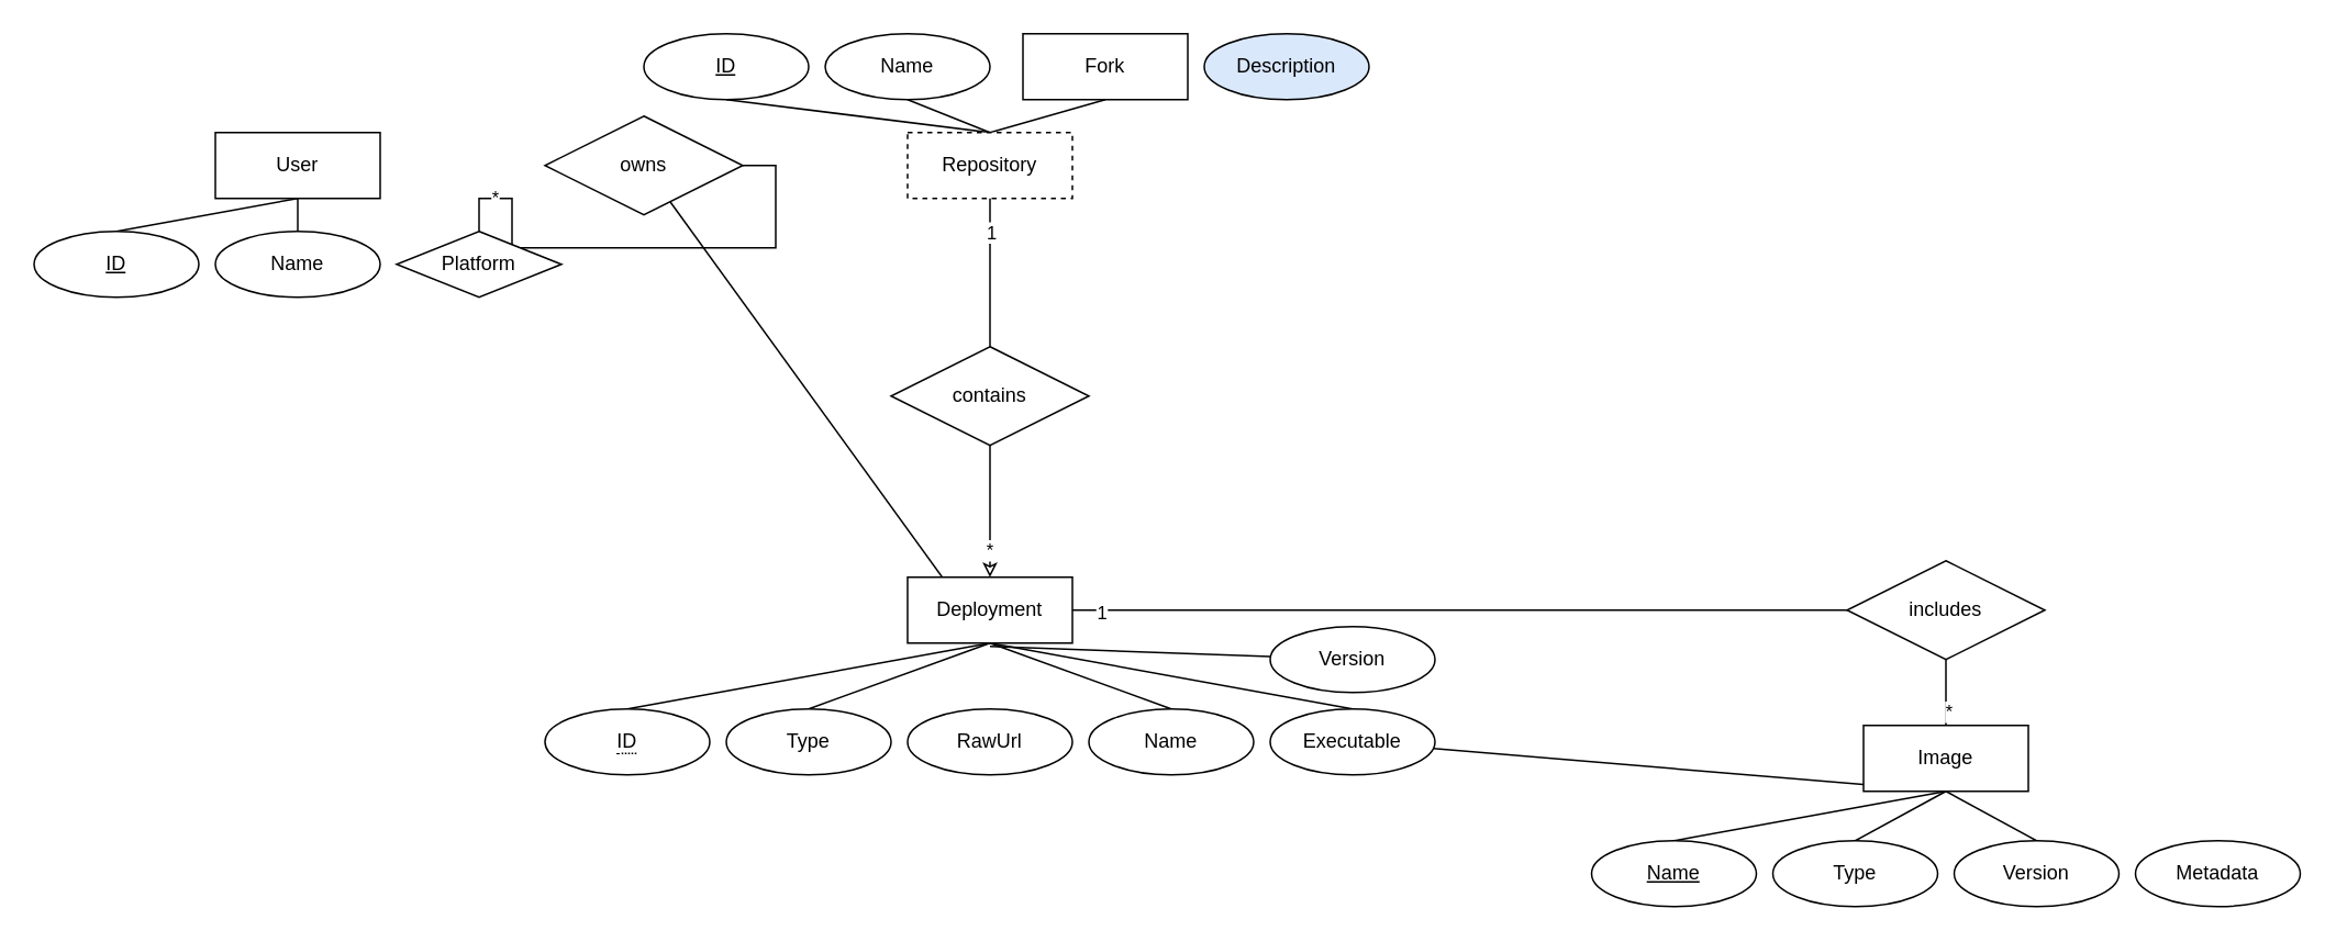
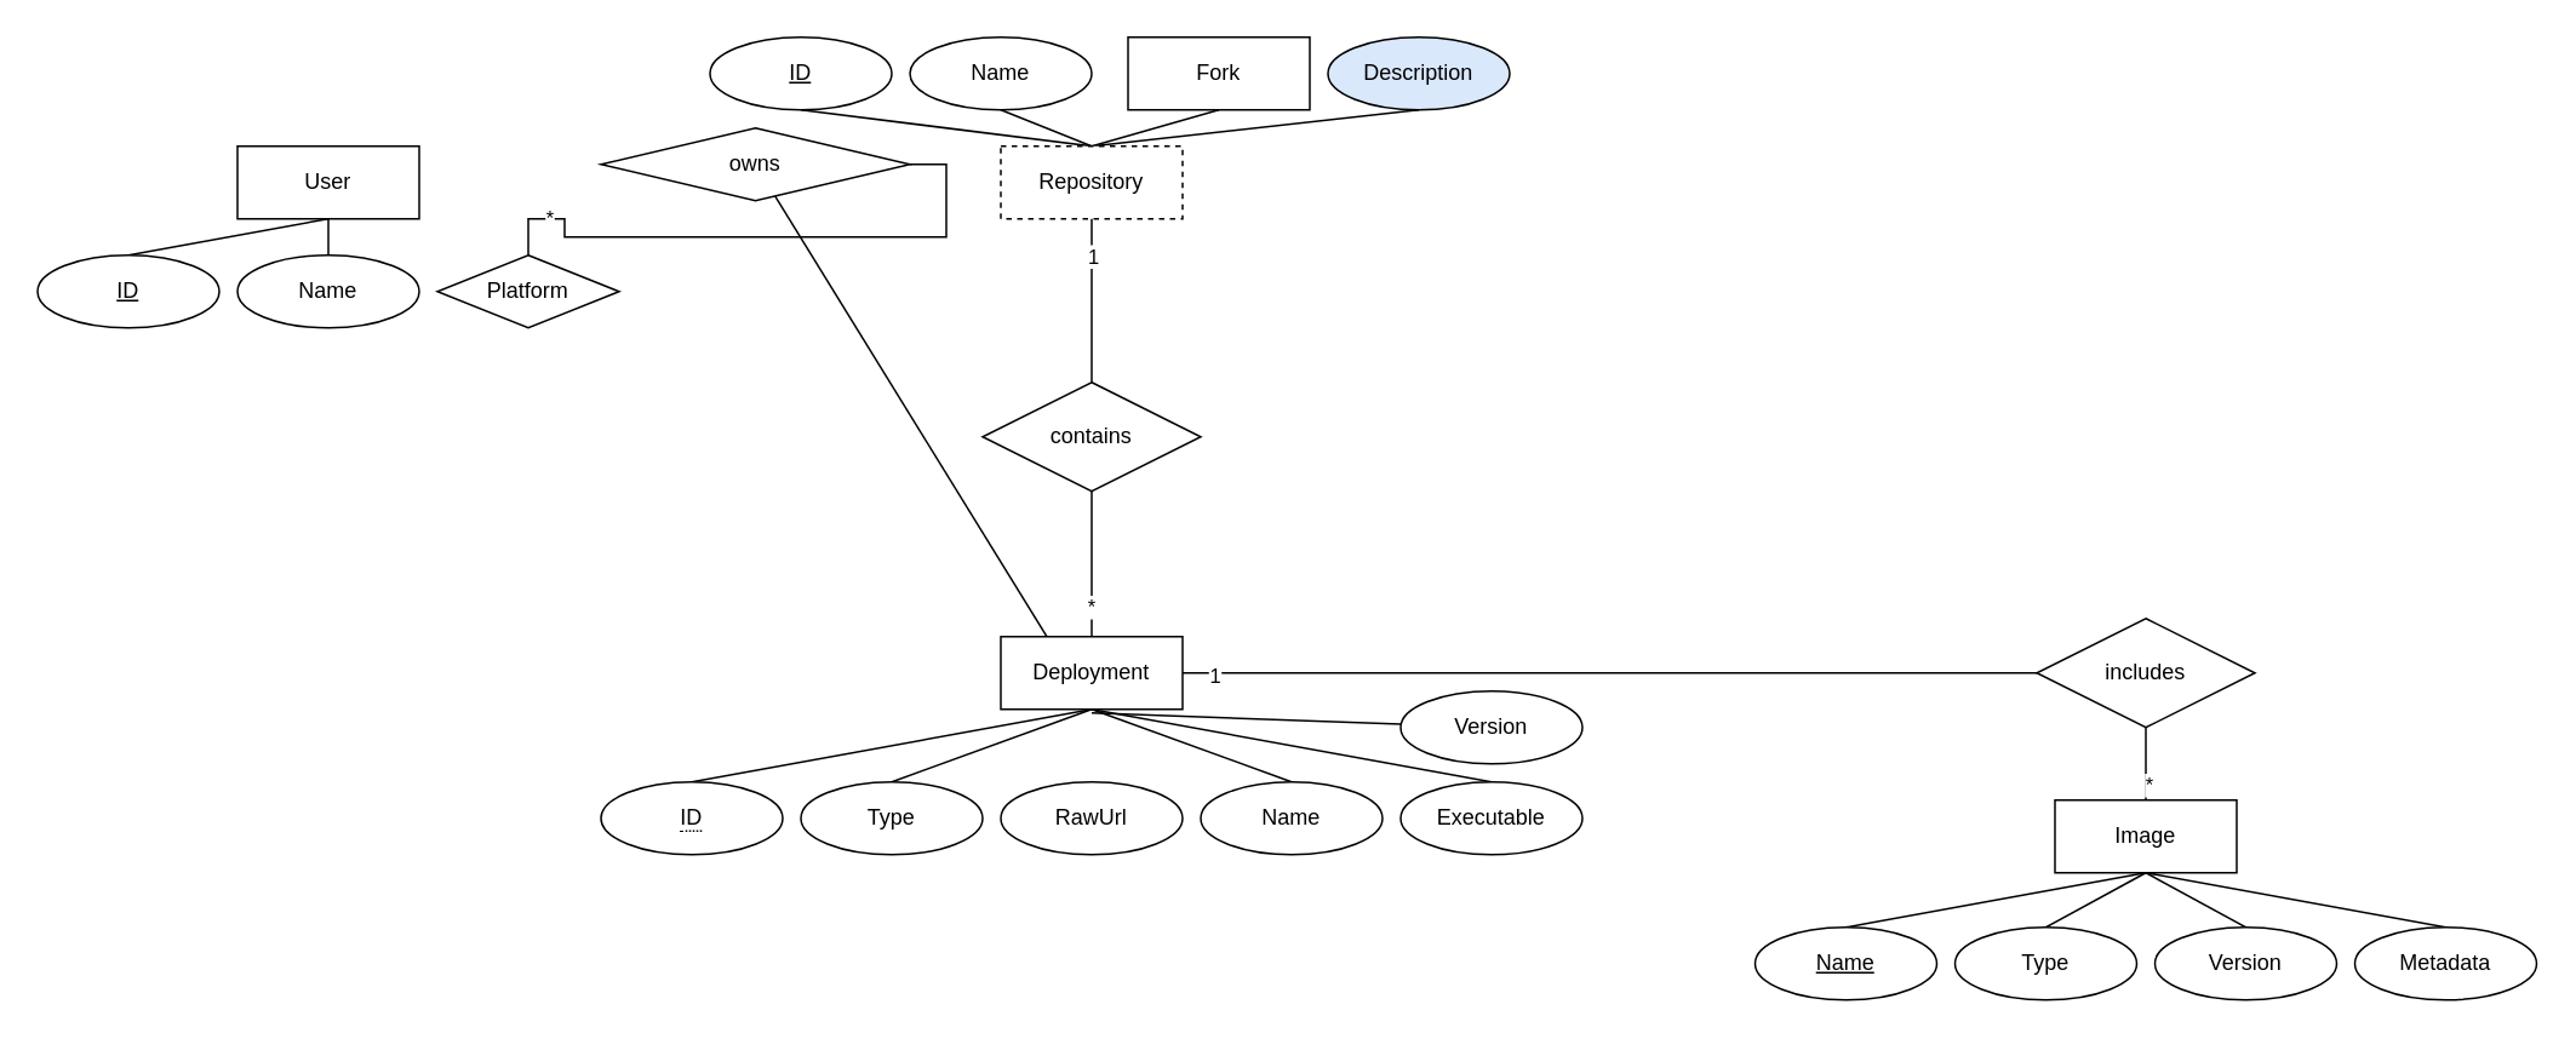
  <mxCell id="0" />
  <mxCell id="1" parent="0" />
  <mxCell id="2" style="edgeStyle=none;rounded=0;orthogonalLoop=1;jettySize=auto;html=1;exitX=0.5;exitY=1;exitDx=0;exitDy=0;entryX=0.5;entryY=0;entryDx=0;entryDy=0;endArrow=none;endFill=0;" edge="1" parent="1" source="4" target="14"><mxGeometry relative="1" as="geometry" /></mxCell>
  <mxCell id="3" style="edgeStyle=none;rounded=0;orthogonalLoop=1;jettySize=auto;html=1;exitX=0.5;exitY=1;exitDx=0;exitDy=0;entryX=0.5;entryY=0;entryDx=0;entryDy=0;endArrow=none;endFill=0;" edge="1" parent="1" source="4" target="15"><mxGeometry relative="1" as="geometry" /></mxCell>
  <mxCell id="4" value="User" style="whiteSpace=wrap;html=1;align=center;" vertex="1" parent="1"><mxGeometry x="130" y="80" width="100" height="40" as="geometry" /></mxCell>
  <mxCell id="5" style="rounded=0;orthogonalLoop=1;jettySize=auto;html=1;exitX=0.5;exitY=1;exitDx=0;exitDy=0;entryX=0.5;entryY=1;entryDx=0;entryDy=0;endArrow=none;endFill=0;" edge="1" parent="1" source="11" target="16"><mxGeometry relative="1" as="geometry"><Array as="points"><mxPoint x="600" y="80" /></Array></mxGeometry></mxCell>
  <mxCell id="6" style="edgeStyle=none;rounded=0;orthogonalLoop=1;jettySize=auto;html=1;exitX=0.5;exitY=0;exitDx=0;exitDy=0;entryX=0.5;entryY=1;entryDx=0;entryDy=0;endArrow=none;endFill=0;" edge="1" parent="1" source="11" target="17"><mxGeometry relative="1" as="geometry" /></mxCell>
  <mxCell id="7" style="edgeStyle=none;rounded=0;orthogonalLoop=1;jettySize=auto;html=1;exitX=0.5;exitY=1;exitDx=0;exitDy=0;entryX=0.5;entryY=0;entryDx=0;entryDy=0;endArrow=none;endFill=0;" edge="1" parent="1" source="11" target="32"><mxGeometry relative="1" as="geometry"><Array as="points" /></mxGeometry></mxCell>
  <mxCell id="8" value="1" style="edgeLabel;html=1;align=center;verticalAlign=middle;resizable=0;points=[];" vertex="1" connectable="0" parent="7"><mxGeometry x="-0.554" y="-1" relative="1" as="geometry"><mxPoint x="1" as="offset" /></mxGeometry></mxCell>
  <mxCell id="9" style="edgeStyle=none;rounded=0;orthogonalLoop=1;jettySize=auto;html=1;exitX=0.5;exitY=0;exitDx=0;exitDy=0;entryX=0.5;entryY=1;entryDx=0;entryDy=0;endArrow=none;endFill=0;" edge="1" parent="1" source="11" target="33"><mxGeometry relative="1" as="geometry" /></mxCell>
+ <mxCell id="10" style="edgeStyle=none;rounded=0;orthogonalLoop=1;jettySize=auto;html=1;exitX=0.5;exitY=0;exitDx=0;exitDy=0;entryX=0.5;entryY=1;entryDx=0;entryDy=0;endArrow=none;endFill=0;" edge="1" parent="1" source="11" target="34"><mxGeometry relative="1" as="geometry" /></mxCell>
  <mxCell id="11" value="Repository" style="whiteSpace=wrap;html=1;align=center;dashed=1;" vertex="1" parent="1"><mxGeometry x="550" y="80" width="100" height="40" as="geometry" /></mxCell>
  <mxCell id="12" value="*" style="edgeStyle=orthogonalEdgeStyle;rounded=0;orthogonalLoop=1;jettySize=auto;html=1;exitX=1;exitY=0.5;exitDx=0;exitDy=0;endArrow=none;endFill=0;" edge="1" parent="1" source="13" target="37"><mxGeometry x="0.8" relative="1" as="geometry"><mxPoint as="offset" /></mxGeometry></mxCell>
- <mxCell id="13" value="owns" style="shape=rhombus;perimeter=rhombusPerimeter;whiteSpace=wrap;html=1;align=center;" vertex="1" parent="1"><mxGeometry x="330" y="70" width="120" height="60" as="geometry" /></mxCell>
+ <mxCell id="13" value="owns" style="shape=rhombus;perimeter=rhombusPerimeter;whiteSpace=wrap;html=1;align=center;" vertex="1" parent="1"><mxGeometry x="330" y="70" width="170" height="40" as="geometry" /></mxCell>
  <mxCell id="14" value="ID" style="ellipse;whiteSpace=wrap;html=1;align=center;fontStyle=4;" vertex="1" parent="1"><mxGeometry x="20" y="140" width="100" height="40" as="geometry" /></mxCell>
  <mxCell id="15" value="Name" style="ellipse;whiteSpace=wrap;html=1;align=center;" vertex="1" parent="1"><mxGeometry x="130" y="140" width="100" height="40" as="geometry" /></mxCell>
  <mxCell id="16" value="ID" style="ellipse;whiteSpace=wrap;html=1;align=center;fontStyle=4;" vertex="1" parent="1"><mxGeometry x="390" y="20" width="100" height="40" as="geometry" /></mxCell>
  <mxCell id="17" value="Name" style="ellipse;whiteSpace=wrap;html=1;align=center;" vertex="1" parent="1"><mxGeometry x="500" y="20" width="100" height="40" as="geometry" /></mxCell>
  <mxCell id="18" style="edgeStyle=none;rounded=0;orthogonalLoop=1;jettySize=auto;html=1;exitX=0.5;exitY=1;exitDx=0;exitDy=0;entryX=0.5;entryY=0;entryDx=0;entryDy=0;endArrow=none;endFill=0;" edge="1" parent="1" source="26"><mxGeometry relative="1" as="geometry"><mxPoint x="380" y="430" as="targetPoint" /></mxGeometry></mxCell>
  <mxCell id="19" style="edgeStyle=none;rounded=0;orthogonalLoop=1;jettySize=auto;html=1;exitX=0.5;exitY=1;exitDx=0;exitDy=0;entryX=0.5;entryY=0;entryDx=0;entryDy=0;endArrow=none;endFill=0;" edge="1" parent="1" source="26" target="28"><mxGeometry relative="1" as="geometry" /></mxCell>
  <mxCell id="20" style="edgeStyle=none;rounded=0;orthogonalLoop=1;jettySize=auto;html=1;exitX=0.5;exitY=1;exitDx=0;exitDy=0;endArrow=none;endFill=0;" edge="1" parent="1" source="26" target="13"><mxGeometry relative="1" as="geometry" /></mxCell>
  <mxCell id="21" style="edgeStyle=none;rounded=0;orthogonalLoop=1;jettySize=auto;html=1;exitX=0.5;exitY=1;exitDx=0;exitDy=0;entryX=0.5;entryY=0;entryDx=0;entryDy=0;endArrow=none;endFill=0;" edge="1" parent="1" source="26" target="35"><mxGeometry relative="1" as="geometry" /></mxCell>
  <mxCell id="22" style="edgeStyle=none;rounded=0;orthogonalLoop=1;jettySize=auto;html=1;exitX=0.5;exitY=1;exitDx=0;exitDy=0;entryX=0.5;entryY=0;entryDx=0;entryDy=0;endArrow=none;endFill=0;" edge="1" parent="1" source="26"><mxGeometry relative="1" as="geometry"><mxPoint x="820" y="430" as="targetPoint" /></mxGeometry></mxCell>
  <mxCell id="23" style="edgeStyle=none;rounded=0;orthogonalLoop=1;jettySize=auto;html=1;endArrow=none;endFill=0;" edge="1" parent="1" target="49"><mxGeometry relative="1" as="geometry"><mxPoint x="600" y="392" as="sourcePoint" /></mxGeometry></mxCell>
  <mxCell id="24" style="edgeStyle=none;rounded=0;orthogonalLoop=1;jettySize=auto;html=1;exitX=1;exitY=0.5;exitDx=0;exitDy=0;entryX=0;entryY=0.5;entryDx=0;entryDy=0;endArrow=none;endFill=0;" edge="1" parent="1" source="26" target="40"><mxGeometry relative="1" as="geometry" /></mxCell>
  <mxCell id="25" value="1" style="edgeLabel;html=1;align=center;verticalAlign=middle;resizable=0;points=[];" vertex="1" connectable="0" parent="24"><mxGeometry x="-0.929" relative="1" as="geometry"><mxPoint y="1" as="offset" /></mxGeometry></mxCell>
  <mxCell id="26" value="Deployment" style="whiteSpace=wrap;html=1;align=center;" vertex="1" parent="1"><mxGeometry x="550" y="350" width="100" height="40" as="geometry" /></mxCell>
  <mxCell id="27" value="&lt;span style=&quot;border-bottom: 1px dotted&quot;&gt;ID&lt;/span&gt;" style="ellipse;whiteSpace=wrap;html=1;align=center;" vertex="1" parent="1"><mxGeometry x="330" y="430" width="100" height="40" as="geometry" /></mxCell>
  <mxCell id="28" value="Type" style="ellipse;whiteSpace=wrap;html=1;align=center;" vertex="1" parent="1"><mxGeometry x="440" y="430" width="100" height="40" as="geometry" /></mxCell>
  <mxCell id="29" value="RawUrl" style="ellipse;whiteSpace=wrap;html=1;align=center;" vertex="1" parent="1"><mxGeometry x="550" y="430" width="100" height="40" as="geometry" /></mxCell>
- <mxCell id="30" style="edgeStyle=none;rounded=0;orthogonalLoop=1;jettySize=auto;html=1;exitX=0.5;exitY=1;exitDx=0;exitDy=0;entryX=0.5;entryY=0;entryDx=0;entryDy=0;endArrow=classic;endFill=0;" edge="1" parent="1" source="32" target="26"><mxGeometry relative="1" as="geometry" /></mxCell>
+ <mxCell id="30" style="edgeStyle=none;rounded=0;orthogonalLoop=1;jettySize=auto;html=1;exitX=0.5;exitY=1;exitDx=0;exitDy=0;entryX=0.5;entryY=0;entryDx=0;entryDy=0;endArrow=none;endFill=0;" edge="1" parent="1" source="32" target="26"><mxGeometry relative="1" as="geometry" /></mxCell>
  <mxCell id="31" value="*" style="edgeLabel;html=1;align=center;verticalAlign=middle;resizable=0;points=[];" vertex="1" connectable="0" parent="30"><mxGeometry x="0.567" y="-1" relative="1" as="geometry"><mxPoint as="offset" /></mxGeometry></mxCell>
  <mxCell id="32" value="contains" style="shape=rhombus;perimeter=rhombusPerimeter;whiteSpace=wrap;html=1;align=center;" vertex="1" parent="1"><mxGeometry x="540" y="210" width="120" height="60" as="geometry" /></mxCell>
  <mxCell id="33" value="Fork" style="whiteSpace=wrap;html=1;align=center;rounded=0;" vertex="1" parent="1"><mxGeometry x="620" y="20" width="100" height="40" as="geometry" /></mxCell>
  <mxCell id="34" value="Description" style="ellipse;whiteSpace=wrap;html=1;align=center;fillColor=#dae8fc;" vertex="1" parent="1"><mxGeometry x="730" y="20" width="100" height="40" as="geometry" /></mxCell>
  <mxCell id="35" value="Name" style="ellipse;whiteSpace=wrap;html=1;align=center;" vertex="1" parent="1"><mxGeometry x="660" y="430" width="100" height="40" as="geometry" /></mxCell>
  <mxCell id="36" value="Executable" style="ellipse;whiteSpace=wrap;html=1;align=center;" vertex="1" parent="1"><mxGeometry x="770" y="430" width="100" height="40" as="geometry" /></mxCell>
  <mxCell id="37" value="Platform" style="rhombus;whiteSpace=wrap;html=1;align=center;" vertex="1" parent="1"><mxGeometry x="240" y="140" width="100" height="40" as="geometry" /></mxCell>
  <mxCell id="38" style="edgeStyle=none;rounded=0;orthogonalLoop=1;jettySize=auto;html=1;exitX=0.5;exitY=1;exitDx=0;exitDy=0;entryX=0.5;entryY=0;entryDx=0;entryDy=0;endArrow=none;endFill=0;" edge="1" parent="1" source="40" target="45"><mxGeometry relative="1" as="geometry" /></mxCell>
  <mxCell id="39" value="*" style="edgeLabel;html=1;align=center;verticalAlign=middle;resizable=0;points=[];" vertex="1" connectable="0" parent="38"><mxGeometry x="0.525" y="1" relative="1" as="geometry"><mxPoint as="offset" /></mxGeometry></mxCell>
  <mxCell id="40" value="includes" style="shape=rhombus;perimeter=rhombusPerimeter;whiteSpace=wrap;html=1;align=center;" vertex="1" parent="1"><mxGeometry x="1120" y="340" width="120" height="60" as="geometry" /></mxCell>
  <mxCell id="41" style="edgeStyle=none;rounded=0;orthogonalLoop=1;jettySize=auto;html=1;exitX=0.5;exitY=1;exitDx=0;exitDy=0;entryX=0.5;entryY=0;entryDx=0;entryDy=0;endArrow=none;endFill=0;" edge="1" parent="1" source="45" target="48"><mxGeometry relative="1" as="geometry" /></mxCell>
  <mxCell id="42" style="edgeStyle=none;rounded=0;orthogonalLoop=1;jettySize=auto;html=1;exitX=0.5;exitY=1;exitDx=0;exitDy=0;entryX=0.5;entryY=0;entryDx=0;entryDy=0;endArrow=none;endFill=0;" edge="1" parent="1" source="45" target="46"><mxGeometry relative="1" as="geometry" /></mxCell>
  <mxCell id="43" style="edgeStyle=none;rounded=0;orthogonalLoop=1;jettySize=auto;html=1;exitX=0.5;exitY=1;exitDx=0;exitDy=0;entryX=0.5;entryY=0;entryDx=0;entryDy=0;endArrow=none;endFill=0;" edge="1" parent="1" source="45" target="47"><mxGeometry relative="1" as="geometry" /></mxCell>
- <mxCell id="44" style="edgeStyle=none;rounded=0;orthogonalLoop=1;jettySize=auto;html=1;exitX=0.5;exitY=1;exitDx=0;exitDy=0;endArrow=none;endFill=0;" edge="1" parent="1" source="45" target="36"><mxGeometry relative="1" as="geometry" /></mxCell>
+ <mxCell id="44" style="edgeStyle=none;rounded=0;orthogonalLoop=1;jettySize=auto;html=1;exitX=0.5;exitY=1;exitDx=0;exitDy=0;entryX=0.5;entryY=0;entryDx=0;entryDy=0;endArrow=none;endFill=0;" edge="1" parent="1" source="45" target="50"><mxGeometry relative="1" as="geometry" /></mxCell>
  <mxCell id="45" value="Image" style="whiteSpace=wrap;html=1;align=center;" vertex="1" parent="1"><mxGeometry x="1130" y="440" width="100" height="40" as="geometry" /></mxCell>
  <mxCell id="46" value="Type" style="ellipse;whiteSpace=wrap;html=1;align=center;" vertex="1" parent="1"><mxGeometry x="1075" y="510" width="100" height="40" as="geometry" /></mxCell>
  <mxCell id="47" value="Version" style="ellipse;whiteSpace=wrap;html=1;align=center;" vertex="1" parent="1"><mxGeometry x="1185" y="510" width="100" height="40" as="geometry" /></mxCell>
  <mxCell id="48" value="Name" style="ellipse;whiteSpace=wrap;html=1;align=center;fontStyle=4;" vertex="1" parent="1"><mxGeometry x="965" y="510" width="100" height="40" as="geometry" /></mxCell>
  <mxCell id="49" value="Version" style="ellipse;whiteSpace=wrap;html=1;align=center;" vertex="1" parent="1"><mxGeometry x="770" y="380" width="100" height="40" as="geometry" /></mxCell>
  <mxCell id="50" value="Metadata" style="ellipse;whiteSpace=wrap;html=1;align=center;" vertex="1" parent="1"><mxGeometry x="1295" y="510" width="100" height="40" as="geometry" /></mxCell>
